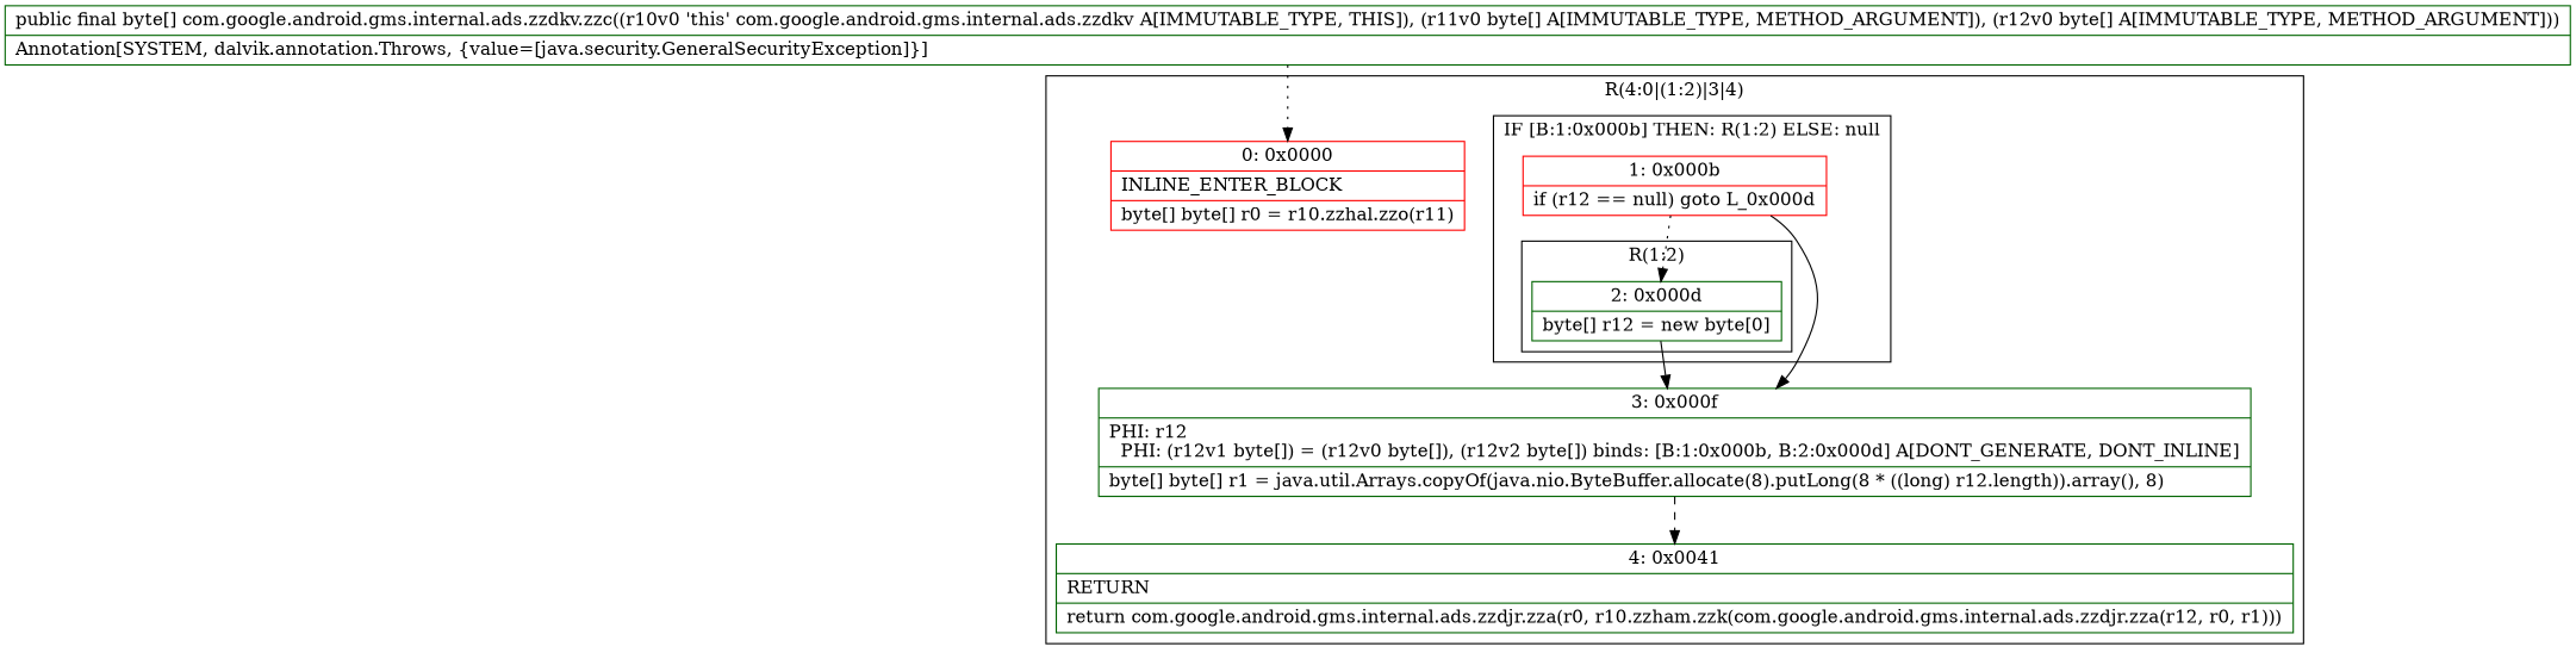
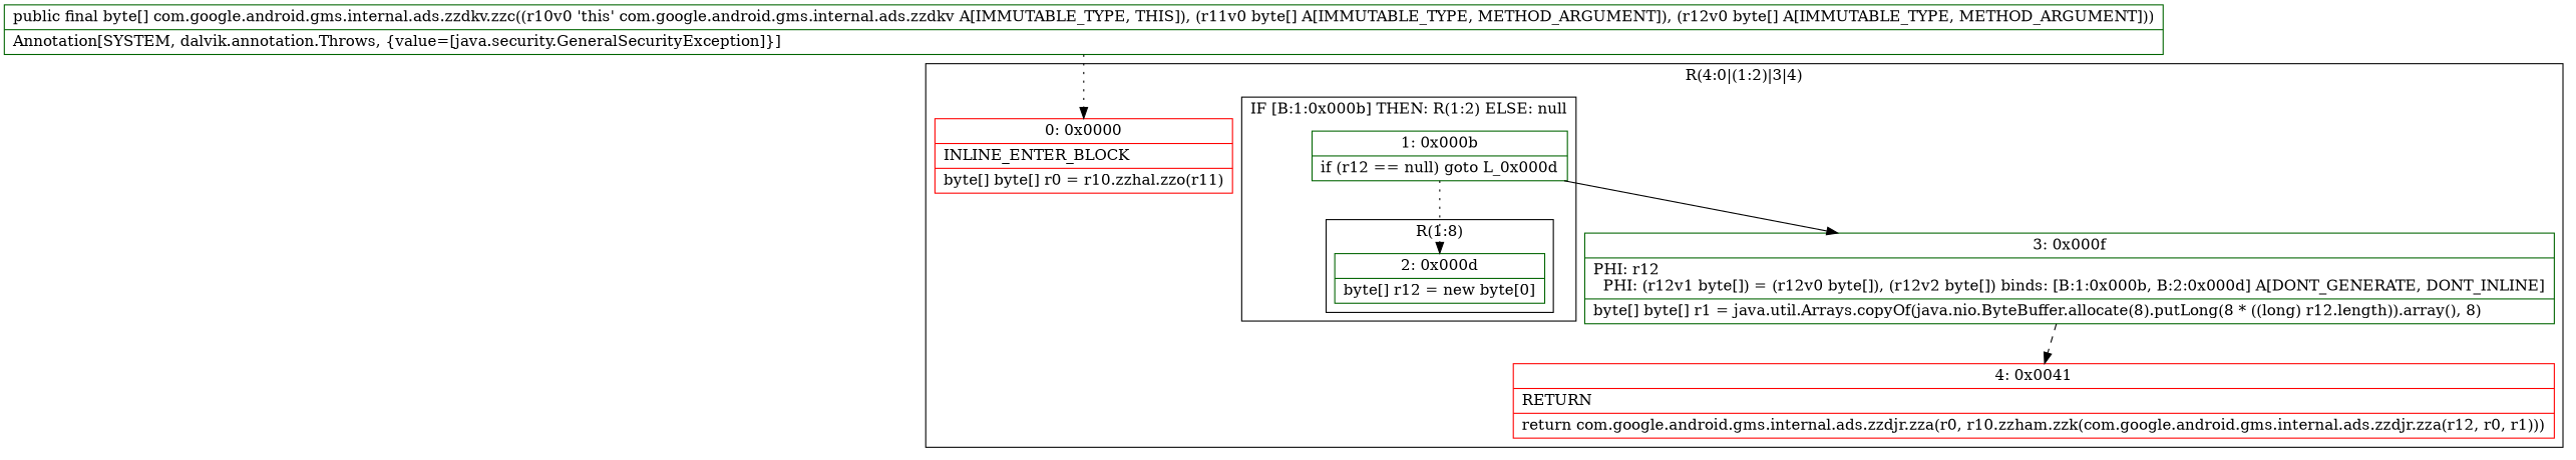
  digraph {
    node [color=darkgreen shape=record]
    edge [style=solid]
    n1 [label="{2\:\ 0x000d|byte[] r12 = new byte[0]\l}"]
-   n2 [color=red label="{1\:\ 0x000b|if (r12 == null) goto L_0x000d\l}"]
+   n2 [label="{1\:\ 0x000b|if (r12 == null) goto L_0x000d\l}"]
    n3 [color=red label="{0\:\ 0x0000|INLINE_ENTER_BLOCK\l|byte[] byte[] r0 = r10.zzhal.zzo(r11)\l}"]
    n4 [label="{3\:\ 0x000f|PHI: r12 \l  PHI: (r12v1 byte[]) = (r12v0 byte[]), (r12v2 byte[]) binds: [B:1:0x000b, B:2:0x000d] A[DONT_GENERATE, DONT_INLINE]\l|byte[] byte[] r1 = java.util.Arrays.copyOf(java.nio.ByteBuffer.allocate(8).putLong(8 * ((long) r12.length)).array(), 8)\l}"]
-   n5 [label="{4\:\ 0x0041|RETURN\l|return com.google.android.gms.internal.ads.zzdjr.zza(r0, r10.zzham.zzk(com.google.android.gms.internal.ads.zzdjr.zza(r12, r0, r1)))\l}"]
+   n5 [color=red label="{4\:\ 0x0041|RETURN\l|return com.google.android.gms.internal.ads.zzdjr.zza(r0, r10.zzham.zzk(com.google.android.gms.internal.ads.zzdjr.zza(r12, r0, r1)))\l}"]
    n6 [label="{public final byte[] com.google.android.gms.internal.ads.zzdkv.zzc((r10v0 'this' com.google.android.gms.internal.ads.zzdkv A[IMMUTABLE_TYPE, THIS]), (r11v0 byte[] A[IMMUTABLE_TYPE, METHOD_ARGUMENT]), (r12v0 byte[] A[IMMUTABLE_TYPE, METHOD_ARGUMENT]))  | Annotation[SYSTEM, dalvik.annotation.Throws, \{value=[java.security.GeneralSecurityException]\}]\l}"]
    subgraph cluster_1 {
      label="R(4:0|(1:2)|3|4)"
      n3
      n4
      n5
      subgraph cluster_2 {
        label="IF [B:1:0x000b] THEN: R(1:2) ELSE: null"
        n2
        subgraph cluster_3 {
-         label="R(1:2)"
+         label="R(1:8)"
          n1
        }
      }
    }
-   n1 -> n4
    n2 -> n1 [style=dotted]
    n2 -> n4
    n4 -> n5 [style=dashed]
    n6 -> n3 [style=dotted]
  }
